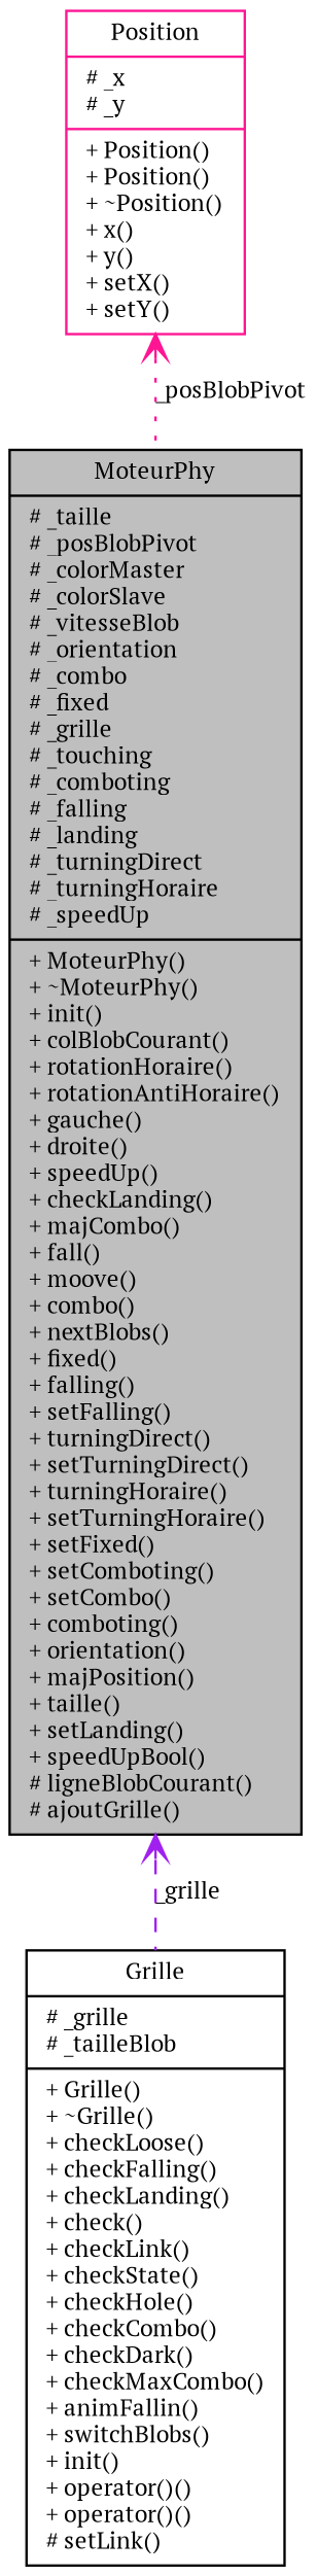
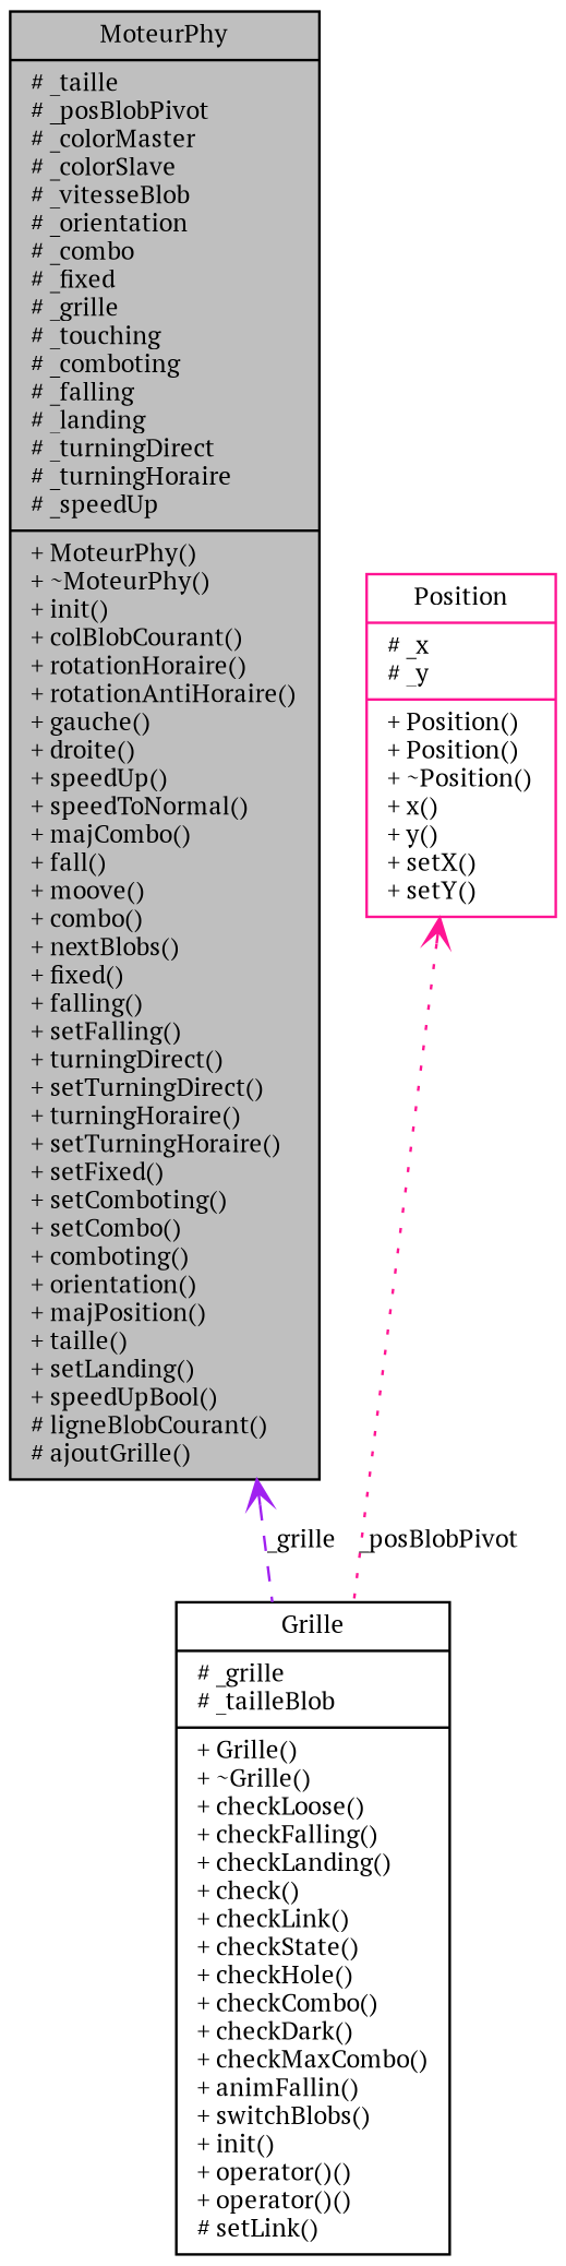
  digraph {
    fontname="PT Serif"
    node [color=black fontname="PT Serif" fontsize=10 shape=record]
    edge [arrowtail=open dir=back fontname="PT Serif" fontsize=10 labelfontname=Helvetica labelfontsize=10]
-   n1 [fillcolor=grey75 fontcolor=black height=0.2 label="{MoteurPhy\n|# _taille\l# _posBlobPivot\l# _colorMaster\l# _colorSlave\l# _vitesseBlob\l# _orientation\l# _combo\l# _fixed\l# _grille\l# _touching\l# _comboting\l# _falling\l# _landing\l# _turningDirect\l# _turningHoraire\l# _speedUp\l|+ MoteurPhy()\l+ ~MoteurPhy()\l+ init()\l+ colBlobCourant()\l+ rotationHoraire()\l+ rotationAntiHoraire()\l+ gauche()\l+ droite()\l+ speedUp()\l+ checkLanding()\l+ majCombo()\l+ fall()\l+ moove()\l+ combo()\l+ nextBlobs()\l+ fixed()\l+ falling()\l+ setFalling()\l+ turningDirect()\l+ setTurningDirect()\l+ turningHoraire()\l+ setTurningHoraire()\l+ setFixed()\l+ setComboting()\l+ setCombo()\l+ comboting()\l+ orientation()\l+ majPosition()\l+ taille()\l+ setLanding()\l+ speedUpBool()\l# ligneBlobCourant()\l# ajoutGrille()\l}" style=filled width=0.4]
+   n1 [fillcolor=grey75 fontcolor=black height=0.2 label="{MoteurPhy\n|# _taille\l# _posBlobPivot\l# _colorMaster\l# _colorSlave\l# _vitesseBlob\l# _orientation\l# _combo\l# _fixed\l# _grille\l# _touching\l# _comboting\l# _falling\l# _landing\l# _turningDirect\l# _turningHoraire\l# _speedUp\l|+ MoteurPhy()\l+ ~MoteurPhy()\l+ init()\l+ colBlobCourant()\l+ rotationHoraire()\l+ rotationAntiHoraire()\l+ gauche()\l+ droite()\l+ speedUp()\l+ speedToNormal()\l+ majCombo()\l+ fall()\l+ moove()\l+ combo()\l+ nextBlobs()\l+ fixed()\l+ falling()\l+ setFalling()\l+ turningDirect()\l+ setTurningDirect()\l+ turningHoraire()\l+ setTurningHoraire()\l+ setFixed()\l+ setComboting()\l+ setCombo()\l+ comboting()\l+ orientation()\l+ majPosition()\l+ taille()\l+ setLanding()\l+ speedUpBool()\l# ligneBlobCourant()\l# ajoutGrille()\l}" style=filled width=0.4]
    n2 [height=0.2 label="{Grille\n|# _grille\l# _tailleBlob\l|+ Grille()\l+ ~Grille()\l+ checkLoose()\l+ checkFalling()\l+ checkLanding()\l+ check()\l+ checkLink()\l+ checkState()\l+ checkHole()\l+ checkCombo()\l+ checkDark()\l+ checkMaxCombo()\l+ animFallin()\l+ switchBlobs()\l+ init()\l+ operator()()\l+ operator()()\l# setLink()\l}" width=0.4]
    n3 [color=deeppink height=0.2 label="{Position\n|# _x\l# _y\l|+ Position()\l+ Position()\l+ ~Position()\l+ x()\l+ y()\l+ setX()\l+ setY()\l}" width=0.4]
    n1 -> n2 [color=purple label=_grille style=dashed]
-   n3 -> n1 [color=deeppink label=_posBlobPivot style=dotted]
+   n3 -> n2 [color=deeppink label=_posBlobPivot style=dotted]
  }
